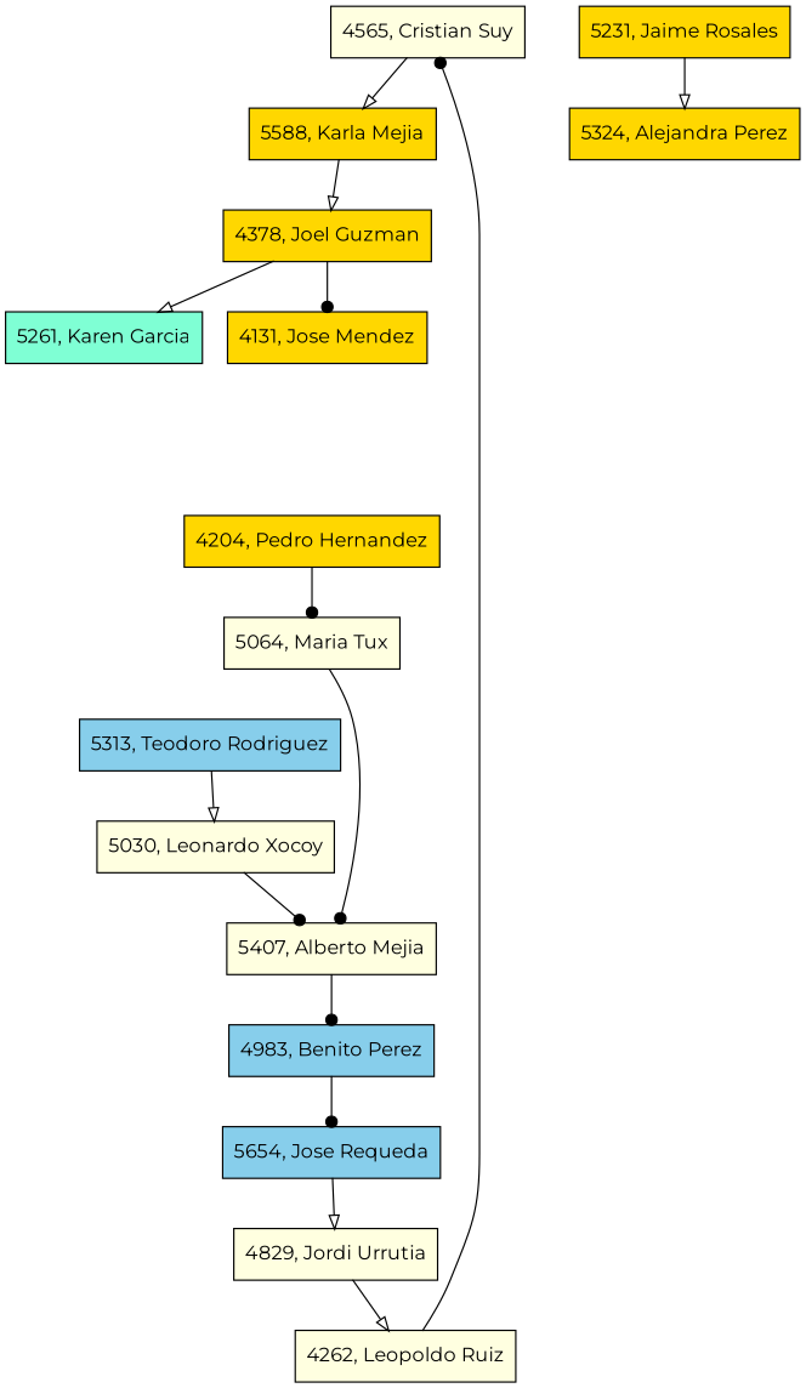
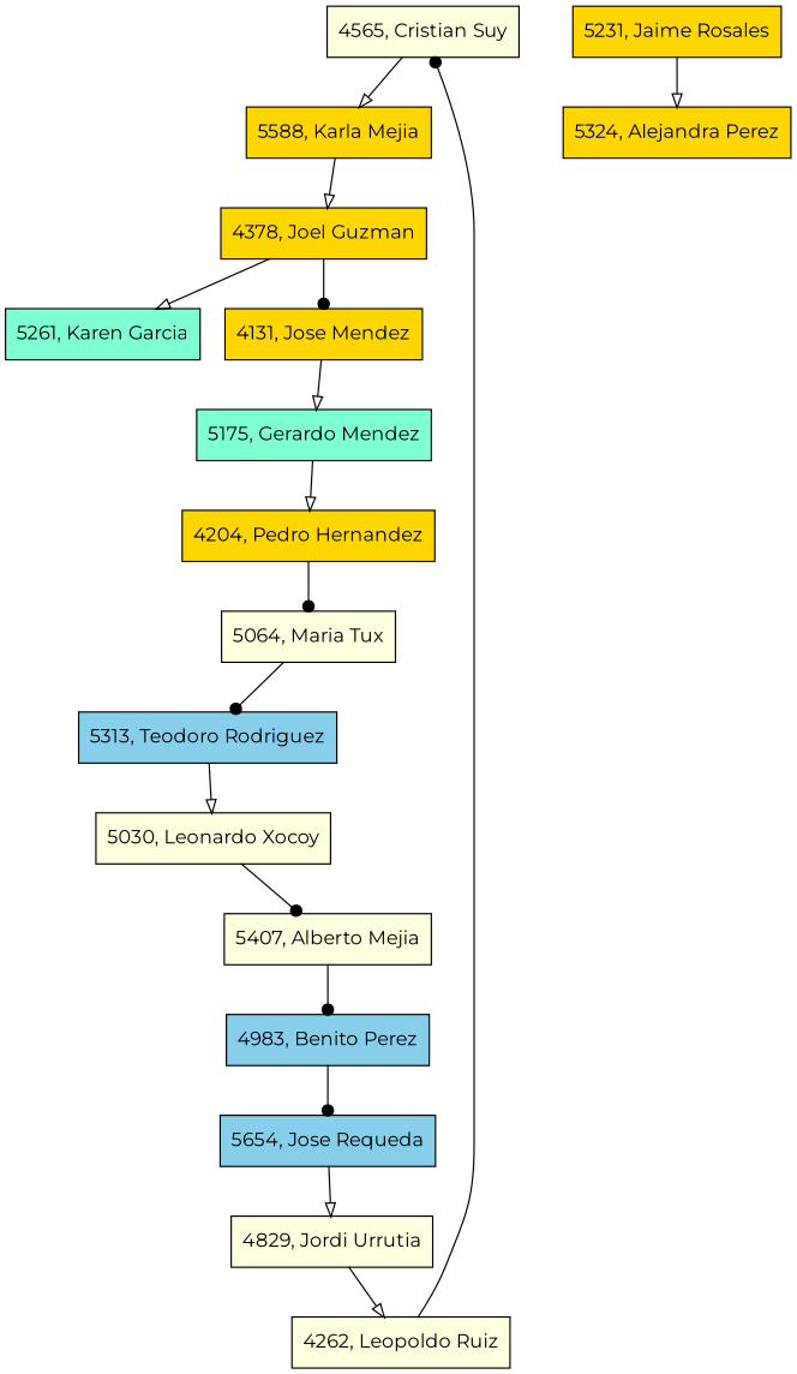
  digraph {
    fontname=Montserrat
    node [fillcolor=lightyellow fontname=Montserrat shape=record style=filled]
    edge [arrowhead=onormal fontname=Montserrat]
    n1 [height=0.5 label="4565, Cristian Suy"]
    n2 [fillcolor=gold height=0.5 label="5588, Karla Mejia"]
    n3 [fillcolor=gold height=0.5 label="4378, Joel Guzman"]
    n4 [fillcolor=aquamarine height=0.5 label="5261, Karen Garcia"]
    n5 [fillcolor=gold height=0.5 label="4131, Jose Mendez"]
    n6 [fillcolor=gold height=0.5 label="5231, Jaime Rosales"]
    n7 [fillcolor=gold height=0.5 label="5324, Alejandra Perez"]
+   n8 [fillcolor=aquamarine height=0.5 label="5175, Gerardo Mendez"]
    n9 [fillcolor=gold height=0.5 label="4204, Pedro Hernandez"]
    n10 [height=0.5 label="5064, Maria Tux"]
    n11 [fillcolor=skyblue height=0.5 label="5313, Teodoro Rodriguez"]
    n12 [height=0.5 label="5030, Leonardo Xocoy"]
    n13 [height=0.5 label="5407, Alberto Mejia"]
    n14 [fillcolor=skyblue height=0.5 label="4983, Benito Perez"]
    n15 [fillcolor=skyblue height=0.5 label="5654, Jose Requeda"]
    n16 [height=0.5 label="4829, Jordi Urrutia"]
    n17 [height=0.5 label="4262, Leopoldo Ruiz"]
    n1 -> n2
    n2 -> n3
    n3 -> n4
    n3 -> n5 [arrowhead=dot]
+   n5 -> n8
    n6 -> n7
+   n8 -> n9
    n9 -> n10 [arrowhead=dot]
-   n10 -> n13 [arrowhead=dot]
+   n10 -> n11 [arrowhead=dot]
    n11 -> n12
    n12 -> n13 [arrowhead=dot]
    n13 -> n14 [arrowhead=dot]
    n14 -> n15 [arrowhead=dot]
    n15 -> n16
    n16 -> n17
    n17 -> n1 [arrowhead=dot]
  }
